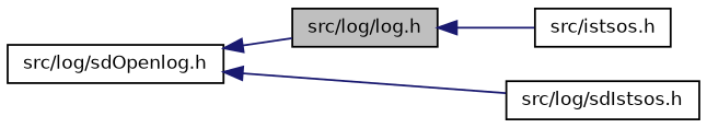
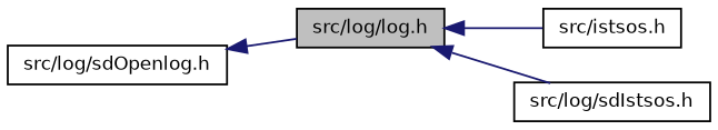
  digraph {
    rankdir=LR
    node [color=black fillcolor=white fontname=Helvetica fontsize=10 shape=record style=filled]
    edge [color=midnightblue dir=back fontname=Helvetica fontsize=10 labelfontname=Helvetica labelfontsize=10 style=solid]
    n1 [fillcolor=grey75 fontcolor=black height=0.2 label="src/log/log.h" width=0.4]
    n2 [height=0.2 label="src/istsos.h" width=0.4]
    n3 [height=0.2 label="src/log/sdIstsos.h" width=0.4]
    n4 [height=0.2 label="src/log/sdOpenlog.h" width=0.4]
    n1 -> n2
-   n4 -> n3
+   n1 -> n3
    n4 -> n1
  }
